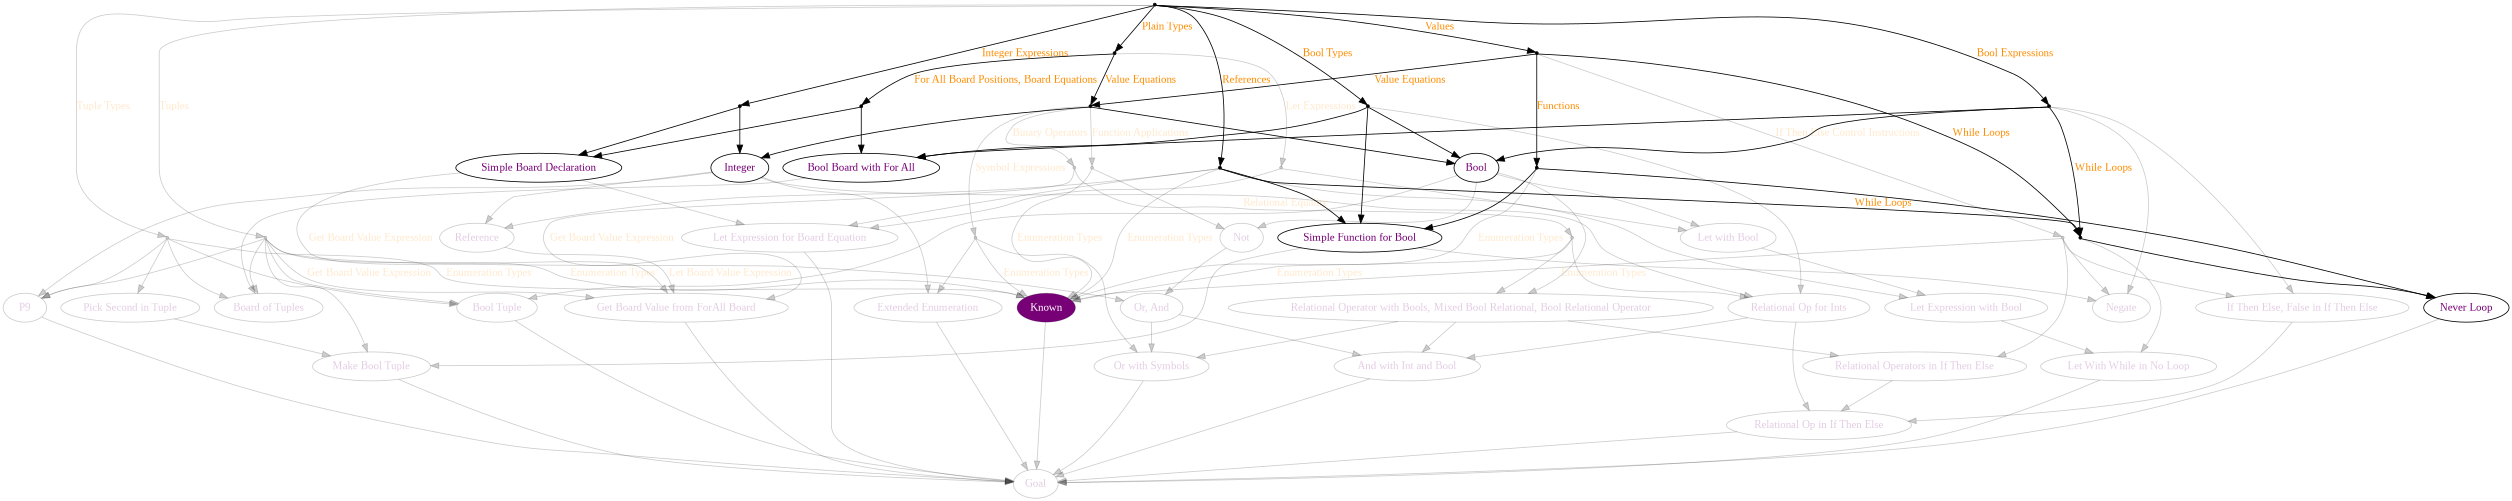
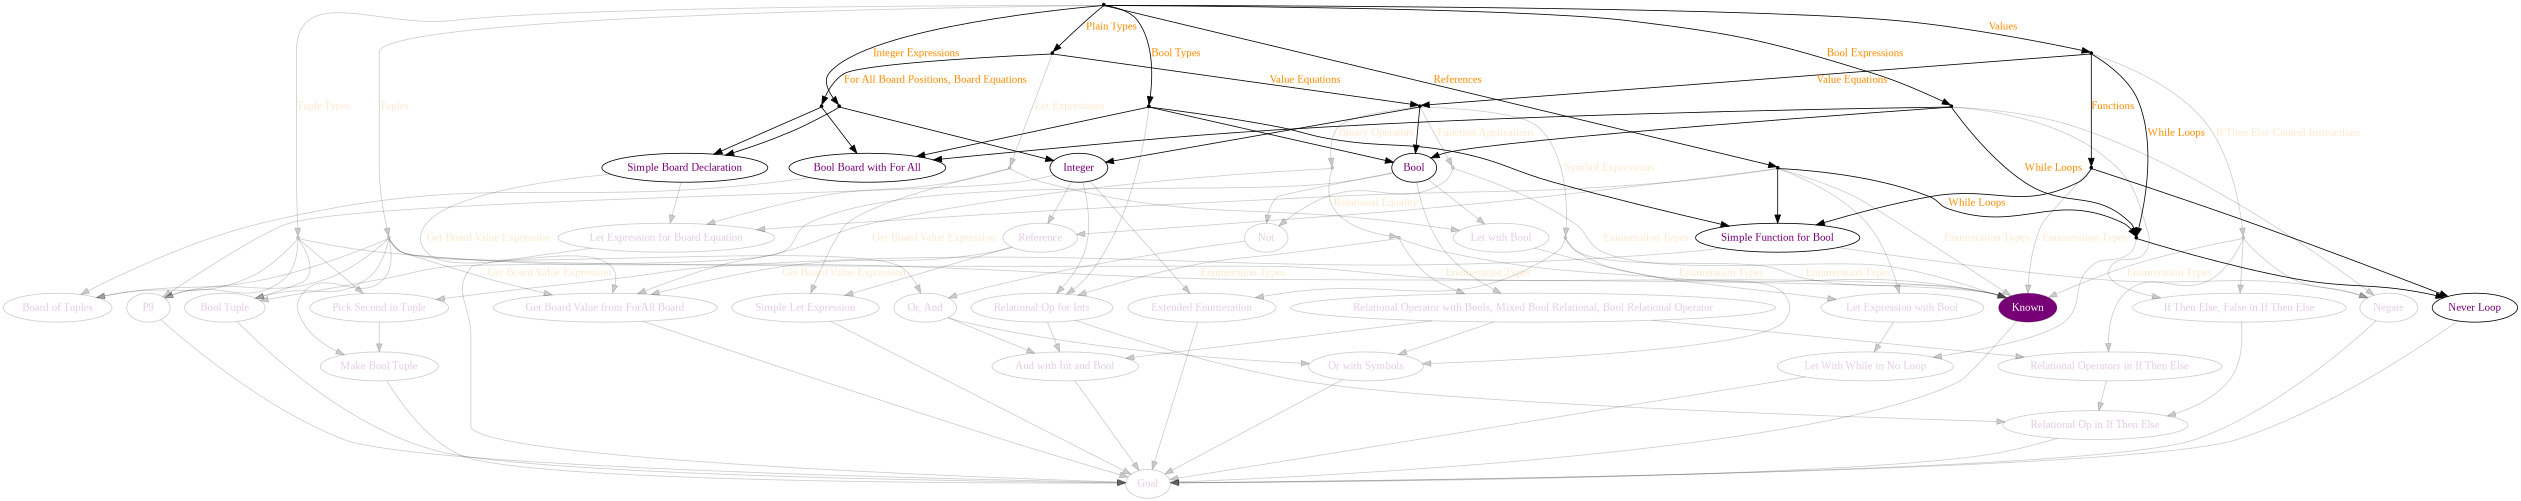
  strict digraph {
    fontname="Liberation Serif"
    node [color="#00000033" fontcolor="#77007733" fontname="Liberation Serif"]
    edge [color="#00000033" fontcolor="#77007733" fontname="Liberation Serif"]
    n1 [fillcolor="#770077" fontcolor=white label=Known style=filled]
    n2 [label=Goal]
    n3 [label="Or, And"]
    n4 [label="And with Int and Bool"]
    n5 [label="Or with Symbols"]
    n6 [label="Board of Tuples"]
    n7 [color="#000000" fontcolor="#770077" label=Bool]
    n8 [label="Relational Operator with Bools, Mixed Bool Relational, Bool Relational Operator"]
    n9 [label="Bool Tuple"]
    n10 [label="Let with Bool"]
    n11 [label=Not]
    n12 [label="Relational Operators in If Then Else"]
    n13 [label="Let Expression with Bool"]
    n14 [color="#000000" fontcolor="#770077" label="Bool Board with For All"]
    n15 [label="Relational Op in If Then Else"]
    n16 [label="Extended Enumeration"]
    n17 [label="If Then Else, False in If Then Else"]
    n18 [label="Get Board Value from ForAll Board"]
    n19 [color="#000000" fontcolor="#770077" label=Integer]
    n20 [label=P9]
    n21 [label=Reference]
    n22 [label="Relational Op for Ints"]
+   n23 [label="Simple Let Expression"]
    n24 [label="Let Expression for Board Equation"]
    n25 [label="Let With While in No Loop"]
    n26 [label="Make Bool Tuple"]
    n27 [label=Negate]
    n28 [color="#000000" fontcolor="#770077" label="Never Loop"]
    n29 [label="Pick Second in Tuple"]
    n30 [color="#000000" fontcolor="#770077" label="Simple Board Declaration"]
    n31 [color="#000000" fontcolor="#770077" label="Simple Function for Bool"]
    V33 [color="#000000" fontcolor="#770077" shape=point]
    V34 [shape=point]
    V35 [shape=point]
    V36 [shape=point]
    V37 [shape=point]
    V38 [shape=point]
    V39 [shape=point]
    V40 [shape=point]
    V41 [color="#000000" fontcolor="#770077" shape=point]
    V42 [color="#000000" fontcolor="#770077" shape=point]
    V43 [color="#000000" fontcolor="#770077" shape=point]
    V44 [color="#000000" fontcolor="#770077" shape=point]
    V45 [color="#000000" fontcolor="#770077" shape=point]
    V46 [color="#000000" fontcolor="#770077" shape=point]
    V48 [color="#000000" fontcolor="#770077" shape=point]
    V49 [color="#000000" fontcolor="#770077" shape=point]
    V50 [color="#000000" fontcolor="#770077" shape=point]
    V47 [shape=point]
    V51 [color="#000000" fontcolor="#770077" shape=point]
    n1 -> n2
    n3 -> n4
    n3 -> n5
    n4 -> n2
    n5 -> n2
    n7 -> n8
    n7 -> n9
    n7 -> n10
    n7 -> n11
    n8 -> n4
    n8 -> n5
    n8 -> n12
    n9 -> n2
    n10 -> n13
    n11 -> n3
    n12 -> n15
    n13 -> n25
    n14 -> n6
    n15 -> n2
    n16 -> n2
    n17 -> n15
    n18 -> n2
    n19 -> n16
    n19 -> n20
    n19 -> n21
    n19 -> n22
    n20 -> n2
-   n21 -> n18 [fontcolor="#ff8c0033" label="Let Board Value Expression"]
+   n21 -> n18 [fontcolor="#ff8c0033" label="Get Board Value Expression"]
+   n21 -> n23
    n22 -> n4
    n22 -> n15
+   n23 -> n2
    n24 -> n2
    n25 -> n2
    n26 -> n2
+   n27 -> n2
    n28 -> n2
    n29 -> n26
    n30 -> n18 [fontcolor="#ff8c0033" label="Get Board Value Expression"]
    n30 -> n24
    n31 -> n27
-   n31 -> n26
+   n31 -> n29
    V33 -> n25
    V33 -> n28 [color="#000000" fontcolor="#770077"]
    V34 -> n1 [fontcolor="#ff8c0033" label="Enumeration Types"]
    V34 -> n11
    V35 -> n1 [fontcolor="#ff8c0033" label="Enumeration Types"]
    V35 -> n5
    V35 -> n16
    V36 -> n1 [fontcolor="#ff8c0033" label="Enumeration Types"]
    V36 -> n3
    V36 -> n6
    V36 -> n9
    V36 -> n18 [fontcolor="#ff8c0033" label="Get Board Value Expression"]
    V36 -> n20
    V36 -> n26
    V37 -> n1 [fontcolor="#ff8c0033" label="Enumeration Types"]
    V37 -> n6
    V37 -> n9
    V37 -> n20
    V37 -> n29
    V38 -> n1 [fontcolor="#ff8c0033" label="Enumeration Types"]
    V38 -> n8
    V38 -> n22
    V39 -> n1 [fontcolor="#ff8c0033" label="Enumeration Types"]
    V39 -> n12
    V39 -> n17
    V39 -> n27
    V40 -> n18 [fontcolor="#ff8c0033" label="Get Board Value Expression"]
    V40 -> V38 [fontcolor="#ff8c0033" label="Relational Equality"]
    V41 -> n7 [color="#000000" fontcolor="#770077"]
    V41 -> n14 [color="#000000" fontcolor="#770077"]
    V41 -> n17
    V41 -> n27
    V41 -> V33 [color="#000000" fontcolor=darkorange label="While Loops"]
    V42 -> n14 [color="#000000" fontcolor="#770077"]
    V42 -> n30 [color="#000000" fontcolor="#770077"]
    V43 -> n7 [color="#000000" fontcolor="#770077"]
    V43 -> n14 [color="#000000" fontcolor="#770077"]
    V43 -> n22
    V43 -> n31 [color="#000000" fontcolor="#770077"]
    V44 -> n1 [fontcolor="#ff8c0033" label="Enumeration Types"]
    V44 -> n28 [color="#000000" fontcolor="#770077"]
    V44 -> n31 [color="#000000" fontcolor="#770077"]
    V45 -> V36 [fontcolor="#ff8c0033" label=Tuples]
    V45 -> V37 [fontcolor="#ff8c0033" label="Tuple Types"]
    V45 -> V41 [color="#000000" fontcolor=darkorange label="Bool Expressions"]
    V45 -> V43 [color="#000000" fontcolor=darkorange label="Bool Types"]
    V45 -> V46 [color="#000000" fontcolor=darkorange label="Integer Expressions"]
    V45 -> V48 [color="#000000" fontcolor=darkorange label="Plain Types"]
    V45 -> V49 [color="#000000" fontcolor=darkorange label=References]
    V45 -> V50 [color="#000000" fontcolor=darkorange label=Values]
    V46 -> n19 [color="#000000" fontcolor="#770077"]
    V46 -> n30 [color="#000000" fontcolor="#770077"]
    V48 -> V42 [color="#000000" fontcolor=darkorange label="For All Board Positions, Board Equations"]
    V48 -> V47 [fontcolor="#ff8c0033" label="Let Expressions"]
    V48 -> V51 [color="#000000" fontcolor=darkorange label="Value Equations"]
    V49 -> n1 [fontcolor="#ff8c0033" label="Enumeration Types"]
    V49 -> n13
    V49 -> n21
    V49 -> n24
    V49 -> n31 [color="#000000" fontcolor="#770077"]
    V49 -> V33 [color="#000000" fontcolor=darkorange label="While Loops"]
    V50 -> V33 [color="#000000" fontcolor=darkorange label="While Loops"]
    V50 -> V39 [fontcolor="#ff8c0033" label="If Then Else Control Instructions"]
    V50 -> V44 [color="#000000" fontcolor=darkorange label=Functions]
    V50 -> V51 [color="#000000" fontcolor=darkorange label="Value Equations"]
    V47 -> n10
+   V47 -> n23
    V47 -> n24
    V51 -> n7 [color="#000000" fontcolor="#770077"]
    V51 -> n19 [color="#000000" fontcolor="#770077"]
    V51 -> V34 [fontcolor="#ff8c0033" label="Function Applications"]
    V51 -> V35 [fontcolor="#ff8c0033" label="Symbol Expressions"]
    V51 -> V40 [fontcolor="#ff8c0033" label="Binary Operators"]
  }
